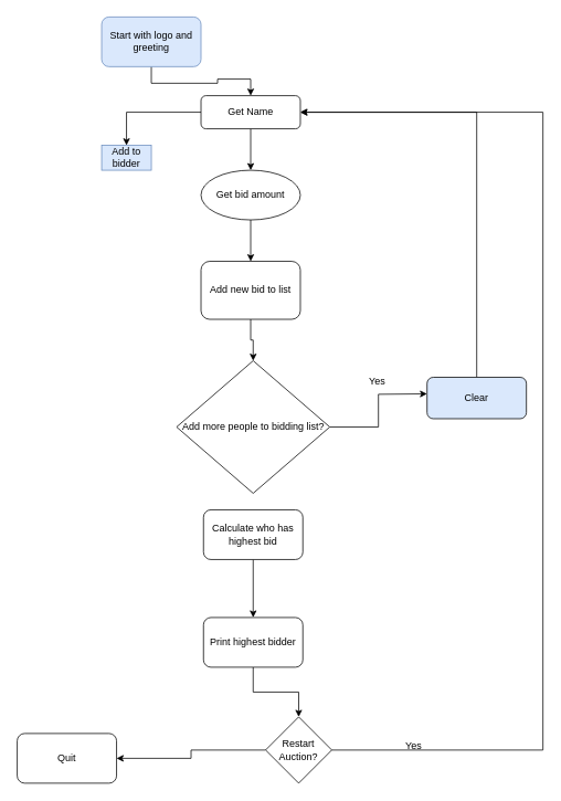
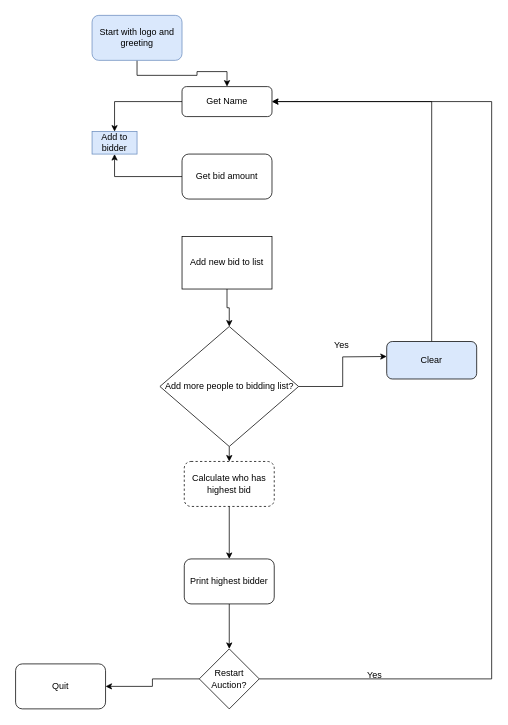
  <mxCell id="0" />
  <mxCell id="1" parent="0" />
  <mxCell id="2" style="edgeStyle=orthogonalEdgeStyle;rounded=0;orthogonalLoop=1;jettySize=auto;html=1;exitX=0;exitY=0.5;exitDx=0;exitDy=0;" edge="1" parent="1" source="4" target="15"><mxGeometry relative="1" as="geometry" /></mxCell>
- <mxCell id="3" style="edgeStyle=orthogonalEdgeStyle;rounded=0;orthogonalLoop=1;jettySize=auto;html=1;exitX=0.5;exitY=1;exitDx=0;exitDy=0;entryX=0.5;entryY=0;entryDx=0;entryDy=0;" edge="1" parent="1" source="4" target="6"><mxGeometry relative="1" as="geometry" /></mxCell>
  <mxCell id="4" value="Get Name" style="rounded=1;whiteSpace=wrap;html=1;fontSize=12;glass=0;strokeWidth=1;shadow=0;" parent="1" vertex="1"><mxGeometry x="242" y="115" width="120" height="40" as="geometry" /></mxCell>
- <mxCell id="5" style="edgeStyle=orthogonalEdgeStyle;rounded=0;orthogonalLoop=1;jettySize=auto;html=1;" edge="1" parent="1" source="6" target="24"><mxGeometry relative="1" as="geometry" /></mxCell>
- <mxCell id="6" value="Get bid amount" style="ellipse;whiteSpace=wrap;html=1;" vertex="1" parent="1"><mxGeometry x="242" y="205" width="120" height="60" as="geometry" /></mxCell>
+ <mxCell id="5" style="edgeStyle=orthogonalEdgeStyle;rounded=0;orthogonalLoop=1;jettySize=auto;html=1;entryX=0.5;entryY=1;entryDx=0;entryDy=0;" edge="1" parent="1" source="6" target="15"><mxGeometry relative="1" as="geometry" /></mxCell>
+ <mxCell id="6" value="Get bid amount" style="rounded=1;whiteSpace=wrap;html=1;" vertex="1" parent="1"><mxGeometry x="242" y="205" width="120" height="60" as="geometry" /></mxCell>
  <mxCell id="7" style="edgeStyle=orthogonalEdgeStyle;rounded=0;orthogonalLoop=1;jettySize=auto;html=1;exitX=1;exitY=0.5;exitDx=0;exitDy=0;" edge="1" parent="1" source="9"><mxGeometry relative="1" as="geometry"><mxPoint x="515" y="475" as="targetPoint" /></mxGeometry></mxCell>
+ <mxCell id="8" style="edgeStyle=orthogonalEdgeStyle;rounded=0;orthogonalLoop=1;jettySize=auto;html=1;exitX=0.5;exitY=1;exitDx=0;exitDy=0;entryX=0.5;entryY=0;entryDx=0;entryDy=0;" edge="1" parent="1" source="9" target="14"><mxGeometry relative="1" as="geometry" /></mxCell>
  <mxCell id="9" value="Add more people to bidding list?" style="rhombus;whiteSpace=wrap;html=1;" vertex="1" parent="1"><mxGeometry x="212.5" y="435" width="185" height="160" as="geometry" /></mxCell>
  <mxCell id="10" value="Yes" style="text;html=1;strokeColor=none;fillColor=none;align=center;verticalAlign=middle;whiteSpace=wrap;rounded=0;" vertex="1" parent="1"><mxGeometry x="425" y="445" width="60" height="30" as="geometry" /></mxCell>
  <mxCell id="11" style="edgeStyle=orthogonalEdgeStyle;rounded=0;orthogonalLoop=1;jettySize=auto;html=1;exitX=0.5;exitY=0;exitDx=0;exitDy=0;entryX=1;entryY=0.5;entryDx=0;entryDy=0;" edge="1" parent="1" source="12" target="4"><mxGeometry relative="1" as="geometry" /></mxCell>
  <mxCell id="12" value="Clear" style="rounded=1;whiteSpace=wrap;html=1;fillColor=#dae8fc;" vertex="1" parent="1"><mxGeometry x="515" y="455" width="120" height="50" as="geometry" /></mxCell>
  <mxCell id="13" style="edgeStyle=orthogonalEdgeStyle;rounded=0;orthogonalLoop=1;jettySize=auto;html=1;exitX=0.5;exitY=1;exitDx=0;exitDy=0;entryX=0.5;entryY=0;entryDx=0;entryDy=0;" edge="1" parent="1" source="14" target="17"><mxGeometry relative="1" as="geometry" /></mxCell>
- <mxCell id="14" value="Calculate who has highest bid" style="rounded=1;whiteSpace=wrap;html=1;" vertex="1" parent="1"><mxGeometry x="245" y="615" width="120" height="60" as="geometry" /></mxCell>
+ <mxCell id="14" value="Calculate who has highest bid" style="rounded=1;whiteSpace=wrap;html=1;dashed=1;" vertex="1" parent="1"><mxGeometry x="245" y="615" width="120" height="60" as="geometry" /></mxCell>
  <mxCell id="15" value="Add to bidder" style="text;html=1;strokeColor=#6c8ebf;fillColor=#dae8fc;align=center;verticalAlign=middle;whiteSpace=wrap;rounded=0;" vertex="1" parent="1"><mxGeometry x="122" y="175" width="60" height="30" as="geometry" /></mxCell>
  <mxCell id="16" style="edgeStyle=orthogonalEdgeStyle;rounded=0;orthogonalLoop=1;jettySize=auto;html=1;exitX=0.5;exitY=1;exitDx=0;exitDy=0;entryX=0.5;entryY=0;entryDx=0;entryDy=0;" edge="1" parent="1" source="17" target="22"><mxGeometry relative="1" as="geometry" /></mxCell>
  <mxCell id="17" value="Print highest bidder" style="rounded=1;whiteSpace=wrap;html=1;" vertex="1" parent="1"><mxGeometry x="245" y="745" width="120" height="60" as="geometry" /></mxCell>
  <mxCell id="18" style="edgeStyle=orthogonalEdgeStyle;rounded=0;orthogonalLoop=1;jettySize=auto;html=1;entryX=1;entryY=0.5;entryDx=0;entryDy=0;exitX=0;exitY=0.5;exitDx=0;exitDy=0;" edge="1" parent="1" source="22" target="19"><mxGeometry relative="1" as="geometry"><mxPoint x="245" y="915" as="sourcePoint" /></mxGeometry></mxCell>
  <mxCell id="19" value="Quit" style="rounded=1;whiteSpace=wrap;html=1;" vertex="1" parent="1"><mxGeometry x="20" y="885" width="120" height="60" as="geometry" /></mxCell>
  <mxCell id="20" value="Yes" style="text;html=1;strokeColor=none;fillColor=none;align=center;verticalAlign=middle;whiteSpace=wrap;rounded=0;" vertex="1" parent="1"><mxGeometry x="469" y="885" width="60" height="30" as="geometry" /></mxCell>
  <mxCell id="21" style="edgeStyle=orthogonalEdgeStyle;rounded=0;orthogonalLoop=1;jettySize=auto;html=1;exitX=1;exitY=0.5;exitDx=0;exitDy=0;entryX=1;entryY=0.5;entryDx=0;entryDy=0;" edge="1" parent="1" source="22" target="4"><mxGeometry relative="1" as="geometry"><Array as="points"><mxPoint x="655" y="905" /><mxPoint x="655" y="135" /></Array></mxGeometry></mxCell>
- <mxCell id="22" value="Restart Auction?" style="rhombus;whiteSpace=wrap;html=1;" vertex="1" parent="1"><mxGeometry x="320" y="865" width="80" height="80" as="geometry" /></mxCell>
+ <mxCell id="22" value="Restart Auction?" style="rhombus;whiteSpace=wrap;html=1;" vertex="1" parent="1"><mxGeometry x="265" y="865" width="80" height="80" as="geometry" /></mxCell>
  <mxCell id="23" style="edgeStyle=orthogonalEdgeStyle;rounded=0;orthogonalLoop=1;jettySize=auto;html=1;exitX=0.5;exitY=1;exitDx=0;exitDy=0;entryX=0.5;entryY=0;entryDx=0;entryDy=0;" edge="1" parent="1" source="24" target="9"><mxGeometry relative="1" as="geometry" /></mxCell>
- <mxCell id="24" value="Add new bid to list" style="rounded=1;whiteSpace=wrap;html=1;" vertex="1" parent="1"><mxGeometry x="242" y="315" width="120" height="70" as="geometry" /></mxCell>
+ <mxCell id="24" value="Add new bid to list" style="whiteSpace=wrap;html=1;rounded=0;" vertex="1" parent="1"><mxGeometry x="242" y="315" width="120" height="70" as="geometry" /></mxCell>
  <mxCell id="25" style="edgeStyle=orthogonalEdgeStyle;rounded=0;orthogonalLoop=1;jettySize=auto;html=1;exitX=0.5;exitY=1;exitDx=0;exitDy=0;entryX=0.5;entryY=0;entryDx=0;entryDy=0;" edge="1" parent="1" source="26" target="4"><mxGeometry relative="1" as="geometry" /></mxCell>
  <mxCell id="26" value="Start with logo and greeting" style="rounded=1;whiteSpace=wrap;html=1;fillColor=#dae8fc;strokeColor=#6c8ebf;" vertex="1" parent="1"><mxGeometry x="122" y="20" width="120" height="60" as="geometry" /></mxCell>
